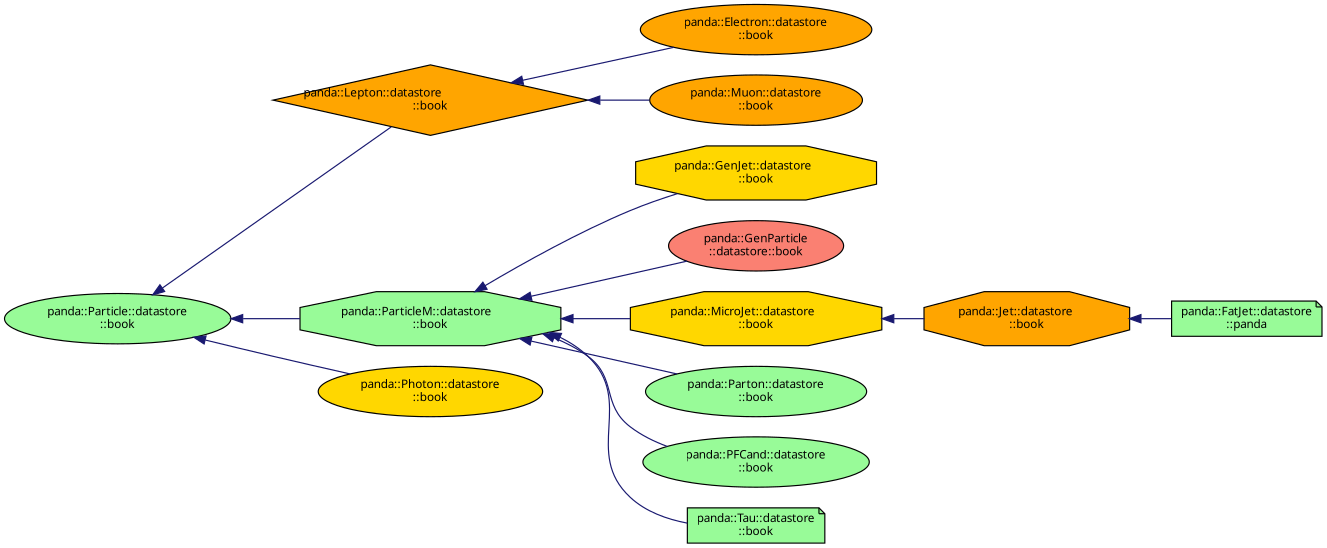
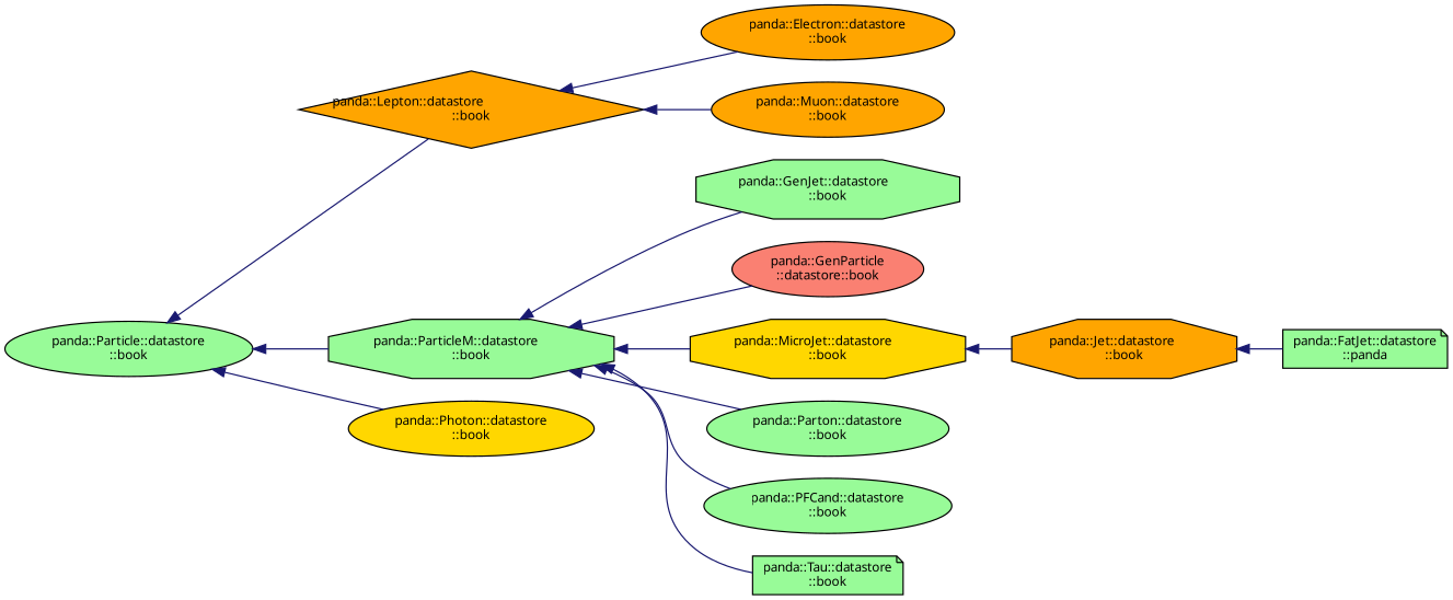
  digraph {
    fontname="Noto Sans"
    rankdir=LR
    node [color=black fillcolor=palegreen fontname="Noto Sans" fontsize=10 shape=ellipse style=filled]
    edge [color=midnightblue dir=back fontname="Noto Sans" fontsize=10 labelfontname=Helvetica labelfontsize=10 style=solid]
    n1 [fontcolor=black height=0.2 label="panda::Particle::datastore\l::book" width=0.4]
    n2 [fillcolor=orange height=0.2 label="panda::Lepton::datastore\l::book" shape=diamond width=0.4]
    n3 [height=0.2 label="panda::ParticleM::datastore\l::book" shape=octagon width=0.4]
    n4 [fillcolor=gold height=0.2 label="panda::Photon::datastore\l::book" width=0.4]
    n5 [fillcolor=orange height=0.2 label="panda::Electron::datastore\l::book" width=0.4]
    n6 [fillcolor=orange height=0.2 label="panda::Muon::datastore\l::book" width=0.4]
-   n7 [fillcolor=gold height=0.2 label="panda::GenJet::datastore\l::book" shape=octagon width=0.4]
+   n7 [height=0.2 label="panda::GenJet::datastore\l::book" shape=octagon width=0.4]
    n8 [fillcolor=salmon height=0.2 label="panda::GenParticle\l::datastore::book" width=0.4]
    n9 [fillcolor=gold height=0.2 label="panda::MicroJet::datastore\l::book" shape=octagon width=0.4]
    n10 [height=0.2 label="panda::Parton::datastore\l::book" width=0.4]
    n11 [height=0.2 label="panda::PFCand::datastore\l::book" width=0.4]
    n12 [height=0.2 label="panda::Tau::datastore\l::book" shape=note width=0.4]
    n13 [fillcolor=orange height=0.2 label="panda::Jet::datastore\l::book" shape=octagon width=0.4]
    n14 [height=0.2 label="panda::FatJet::datastore\l::panda" shape=note width=0.4]
    n1 -> n2
    n1 -> n3
    n1 -> n4
    n2 -> n5
    n2 -> n6
    n3 -> n7
    n3 -> n8
    n3 -> n9
    n3 -> n10
    n3 -> n11
    n3 -> n12
    n9 -> n13
    n13 -> n14
  }
